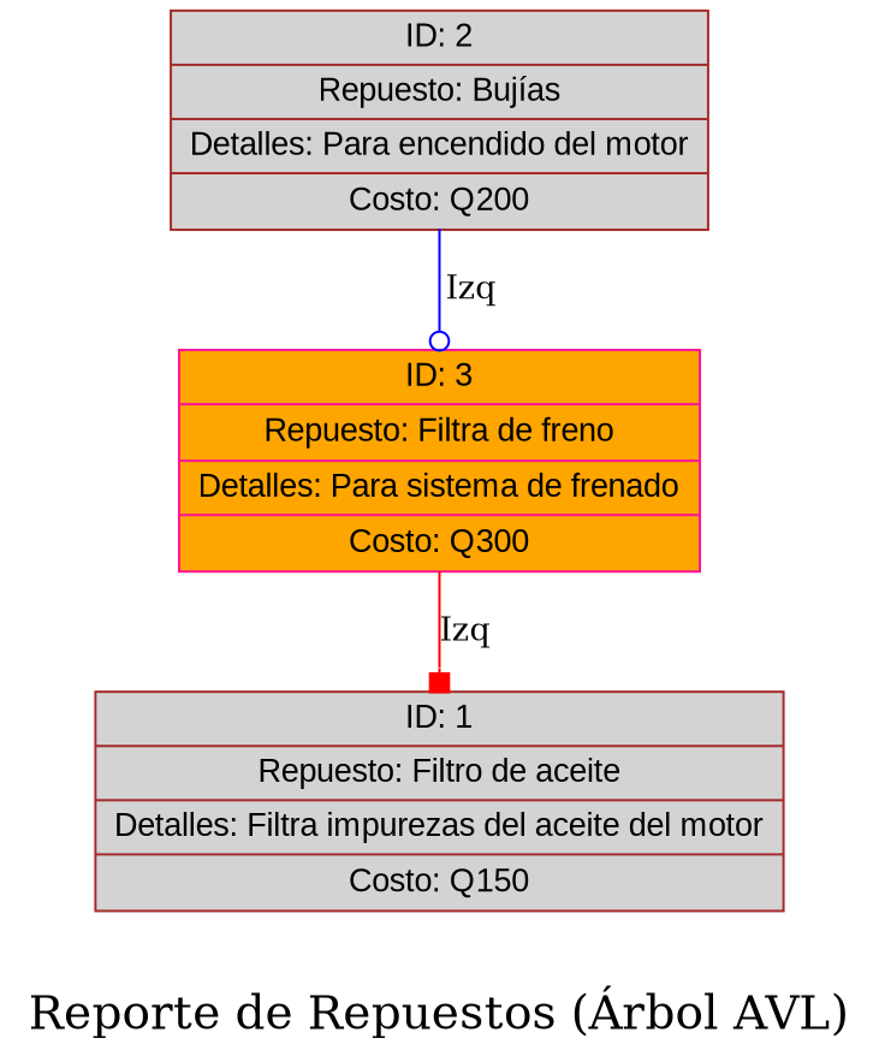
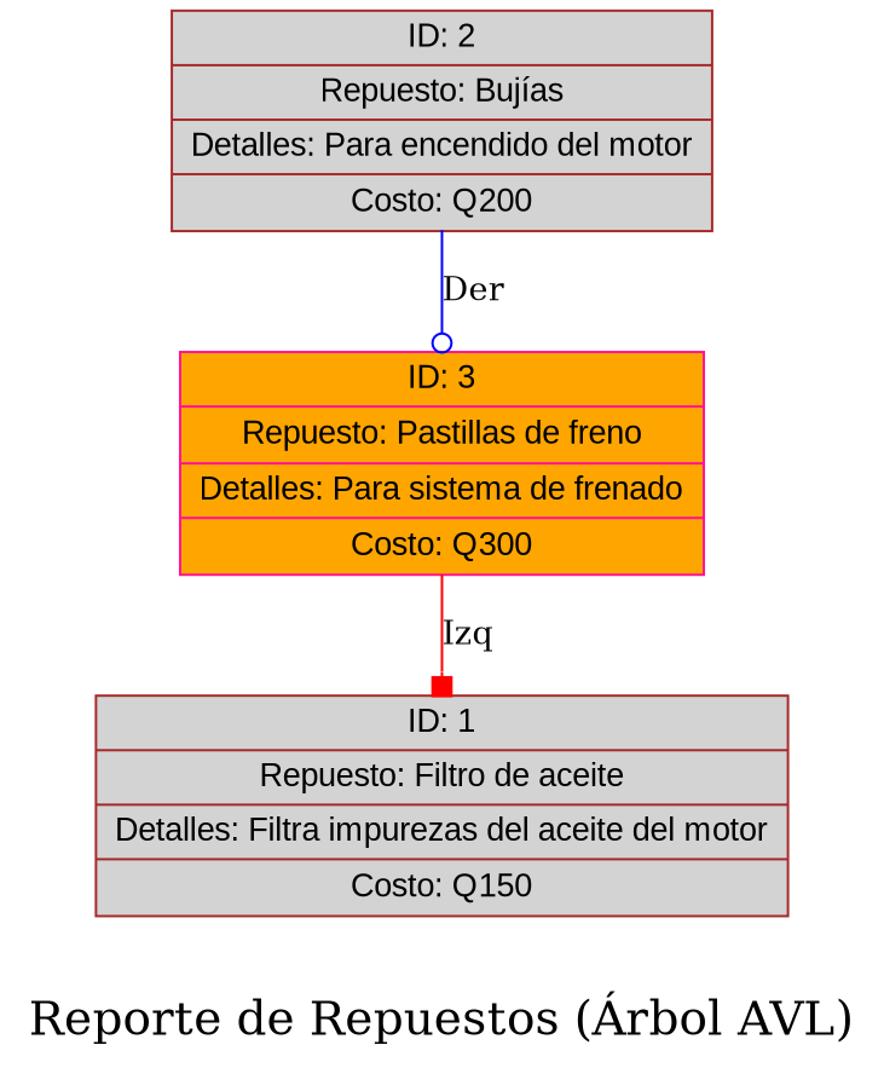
  digraph {
    fontsize=20
    label="Reporte de Repuestos (Árbol AVL)"
    rankdir=TB
    node [color=brown fillcolor=lightgrey fontname=Arial shape=record style=filled]
    edge [style=solid]
    n1 [label="{ID: 2|Repuesto: Bujías|Detalles: Para encendido del motor|Costo: Q200}"]
-   n2 [color=deeppink fillcolor=orange label="{ID: 3|Repuesto: Filtra de freno|Detalles: Para sistema de frenado|Costo: Q300}"]
+   n2 [color=deeppink fillcolor=orange label="{ID: 3|Repuesto: Pastillas de freno|Detalles: Para sistema de frenado|Costo: Q300}"]
    n3 [label="{ID: 1|Repuesto: Filtro de aceite|Detalles: Filtra impurezas del aceite del motor|Costo: Q150}"]
-   n1 -> n2 [arrowhead=odot color=blue label=Izq]
+   n1 -> n2 [arrowhead=odot color=blue label=Der]
    n2 -> n3 [arrowhead=box color=red label=Izq]
  }
